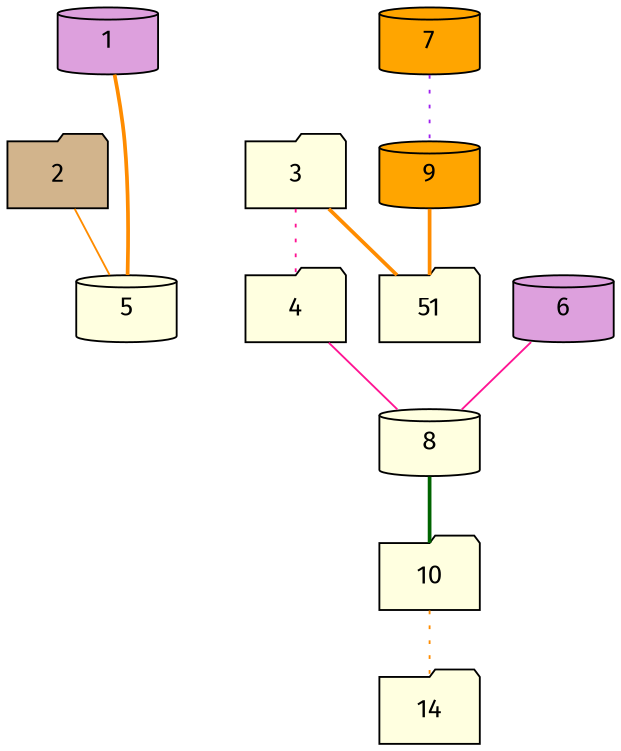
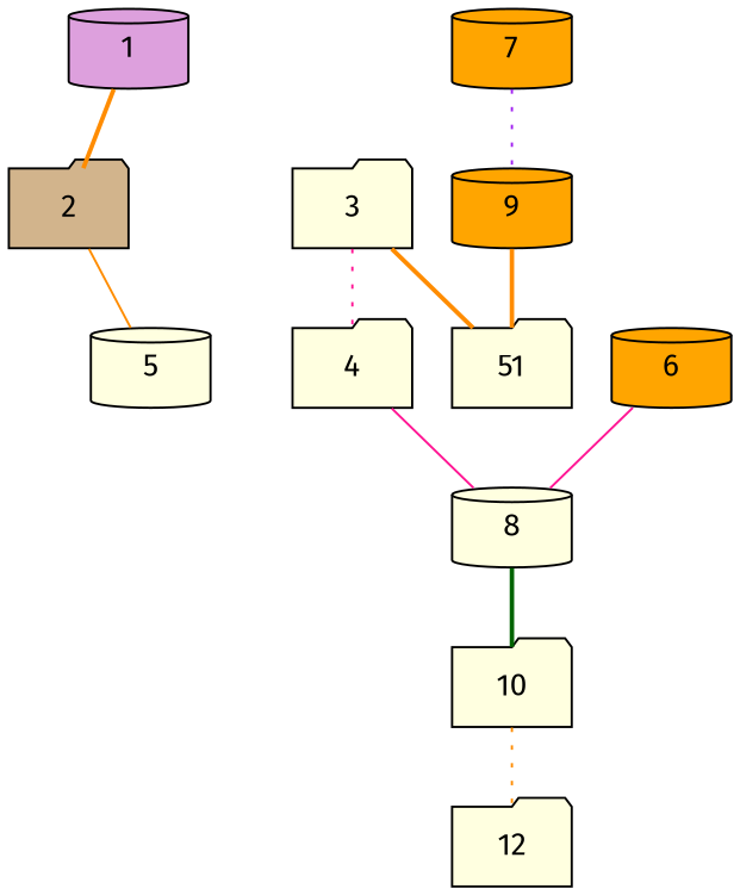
  graph {
    fontname="Fira Sans"
    splines=true
    node [fillcolor=lightyellow fontname="Fira Sans" shape=cylinder style=filled]
    edge [color=darkorange fontname="Fira Sans" style=bold]
    n1 [fillcolor=plum label=1]
    n2 [fillcolor=tan label=2 shape=folder]
    n3 [label=5]
    n4 [label=3 shape=folder]
    n5 [label=4 shape=folder]
    n6 [label=51 shape=folder]
    n7 [label=8]
-   n8 [fillcolor=plum label=6]
+   n8 [fillcolor=orange label=6]
    n9 [fillcolor=orange label=7]
    n10 [fillcolor=orange label=9]
    n11 [label=10 shape=folder]
-   n12 [label=14 shape=folder]
-   n1 -- n3
+   n12 [label=12 shape=folder]
+   n1 -- n2
    n2 -- n3 [style=solid]
    n4 -- n5 [color=deeppink style=dotted]
    n4 -- n6
    n5 -- n7 [color=deeppink style=solid]
    n7 -- n11 [color=darkgreen]
    n8 -- n7 [color=deeppink style=solid]
    n9 -- n10 [color=purple style=dotted]
    n10 -- n6
    n11 -- n12 [style=dotted]
  }
